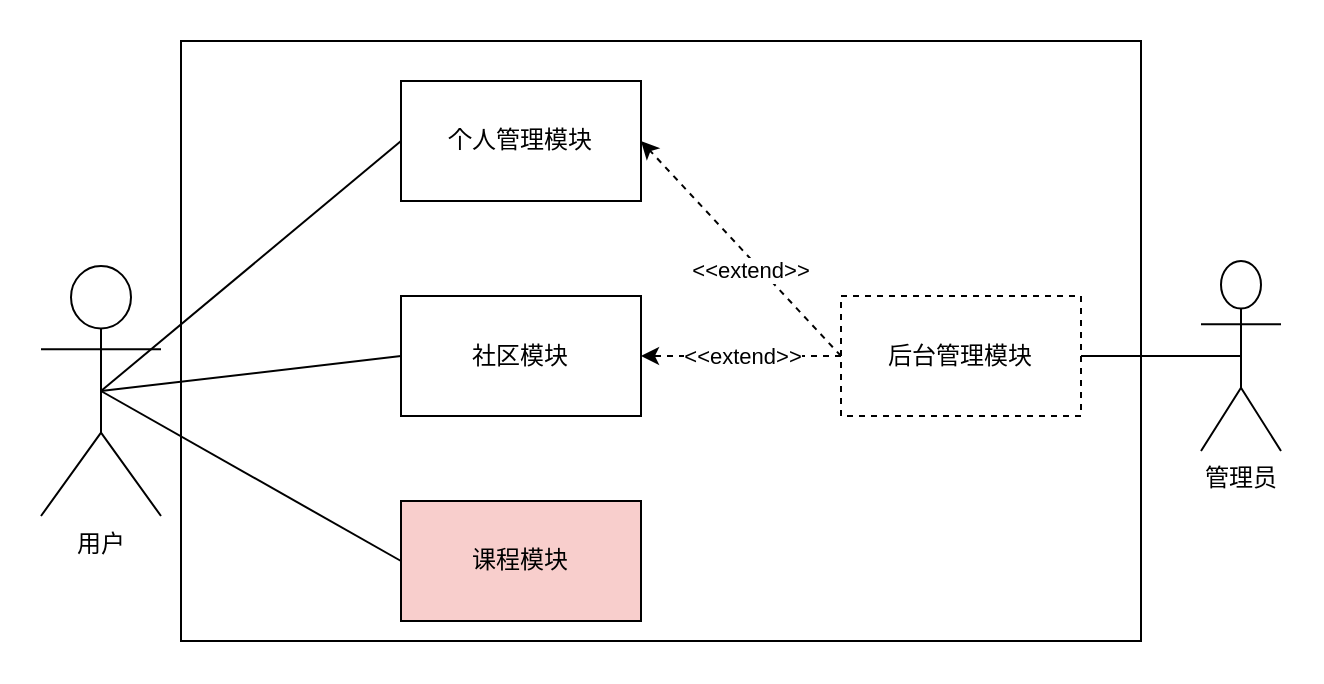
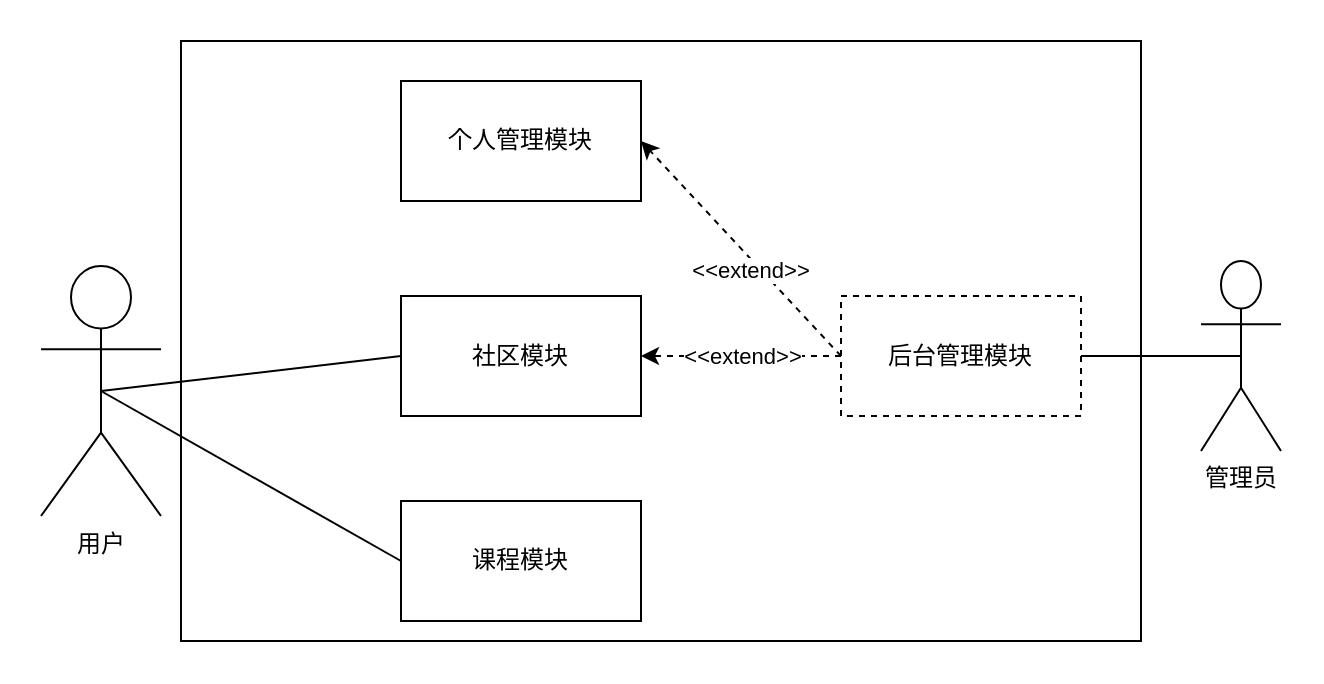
  <mxCell id="0" />
  <mxCell id="1" parent="0" />
  <mxCell id="2" value="" style="rounded=0;whiteSpace=wrap;html=1;" vertex="1" parent="1"><mxGeometry x="90" y="20" width="480" height="300" as="geometry" /></mxCell>
  <mxCell id="3" value="个人管理模块" style="rounded=0;whiteSpace=wrap;html=1;" vertex="1" parent="1"><mxGeometry x="200" y="40" width="120" height="60" as="geometry" /></mxCell>
  <mxCell id="4" value="社区模块" style="rounded=0;whiteSpace=wrap;html=1;" vertex="1" parent="1"><mxGeometry x="200" y="147.5" width="120" height="60" as="geometry" /></mxCell>
- <mxCell id="5" value="课程模块" style="rounded=0;whiteSpace=wrap;html=1;fillColor=#f8cecc;" vertex="1" parent="1"><mxGeometry x="200" y="250" width="120" height="60" as="geometry" /></mxCell>
+ <mxCell id="5" value="课程模块" style="rounded=0;whiteSpace=wrap;html=1;" vertex="1" parent="1"><mxGeometry x="200" y="250" width="120" height="60" as="geometry" /></mxCell>
  <mxCell id="6" style="rounded=0;orthogonalLoop=1;jettySize=auto;html=1;exitX=0;exitY=0.5;exitDx=0;exitDy=0;entryX=1;entryY=0.5;entryDx=0;entryDy=0;dashed=1;" edge="1" parent="1" source="10" target="3"><mxGeometry relative="1" as="geometry" /></mxCell>
  <mxCell id="7" value="&amp;lt;&amp;lt;extend&amp;gt;&amp;gt;" style="edgeLabel;html=1;align=center;verticalAlign=middle;resizable=0;points=[];" vertex="1" connectable="0" parent="6"><mxGeometry x="-0.139" y="4" relative="1" as="geometry"><mxPoint as="offset" /></mxGeometry></mxCell>
  <mxCell id="8" style="rounded=0;orthogonalLoop=1;jettySize=auto;html=1;exitX=0;exitY=0.5;exitDx=0;exitDy=0;dashed=1;" edge="1" parent="1" source="10" target="4"><mxGeometry relative="1" as="geometry" /></mxCell>
  <mxCell id="9" value="&amp;lt;&amp;lt;extend&amp;gt;&amp;gt;" style="edgeLabel;html=1;align=center;verticalAlign=middle;resizable=0;points=[];" vertex="1" connectable="0" parent="8"><mxGeometry x="0.26" relative="1" as="geometry"><mxPoint x="13" as="offset" /></mxGeometry></mxCell>
  <mxCell id="10" value="后台管理模块" style="rounded=0;whiteSpace=wrap;html=1;dashed=1;" vertex="1" parent="1"><mxGeometry x="420" y="147.5" width="120" height="60" as="geometry" /></mxCell>
- <mxCell id="11" style="rounded=0;orthogonalLoop=1;jettySize=auto;html=1;exitX=0.5;exitY=0.5;exitDx=0;exitDy=0;exitPerimeter=0;entryX=0;entryY=0.5;entryDx=0;entryDy=0;endArrow=none;endFill=0;" edge="1" parent="1" source="14" target="3"><mxGeometry relative="1" as="geometry" /></mxCell>
  <mxCell id="12" style="rounded=0;orthogonalLoop=1;jettySize=auto;html=1;exitX=0.5;exitY=0.5;exitDx=0;exitDy=0;exitPerimeter=0;entryX=0;entryY=0.5;entryDx=0;entryDy=0;endFill=0;endArrow=none;" edge="1" parent="1" source="14" target="4"><mxGeometry relative="1" as="geometry" /></mxCell>
  <mxCell id="13" style="rounded=0;orthogonalLoop=1;jettySize=auto;html=1;exitX=0.5;exitY=0.5;exitDx=0;exitDy=0;exitPerimeter=0;entryX=0;entryY=0.5;entryDx=0;entryDy=0;endFill=0;endArrow=none;" edge="1" parent="1" source="14" target="5"><mxGeometry relative="1" as="geometry" /></mxCell>
  <mxCell id="14" value="用户" style="shape=umlActor;verticalLabelPosition=bottom;labelBackgroundColor=#ffffff;verticalAlign=top;html=1;outlineConnect=0;" vertex="1" parent="1"><mxGeometry x="20" y="132.5" width="60" height="125" as="geometry" /></mxCell>
  <mxCell id="15" style="rounded=0;orthogonalLoop=1;jettySize=auto;html=1;exitX=0.5;exitY=0.5;exitDx=0;exitDy=0;exitPerimeter=0;endFill=0;endArrow=none;" edge="1" parent="1" source="16" target="10"><mxGeometry relative="1" as="geometry" /></mxCell>
  <mxCell id="16" value="管理员" style="shape=umlActor;verticalLabelPosition=bottom;labelBackgroundColor=#ffffff;verticalAlign=top;html=1;outlineConnect=0;" vertex="1" parent="1"><mxGeometry x="600" y="130" width="40" height="95" as="geometry" /></mxCell>
